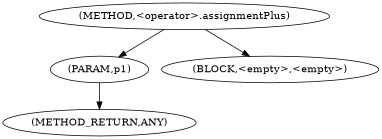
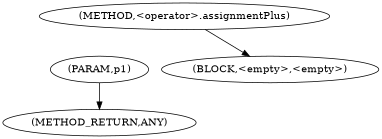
  digraph {
    n1 [label=<(METHOD,&lt;operator&gt;.assignmentPlus)>]
    n2 [label=<(PARAM,p1)>]
    n3 [label=<(BLOCK,&lt;empty&gt;,&lt;empty&gt;)>]
    n4 [label=<(METHOD_RETURN,ANY)>]
-   n1 -> n2
    n1 -> n3
    n2 -> n4
  }
